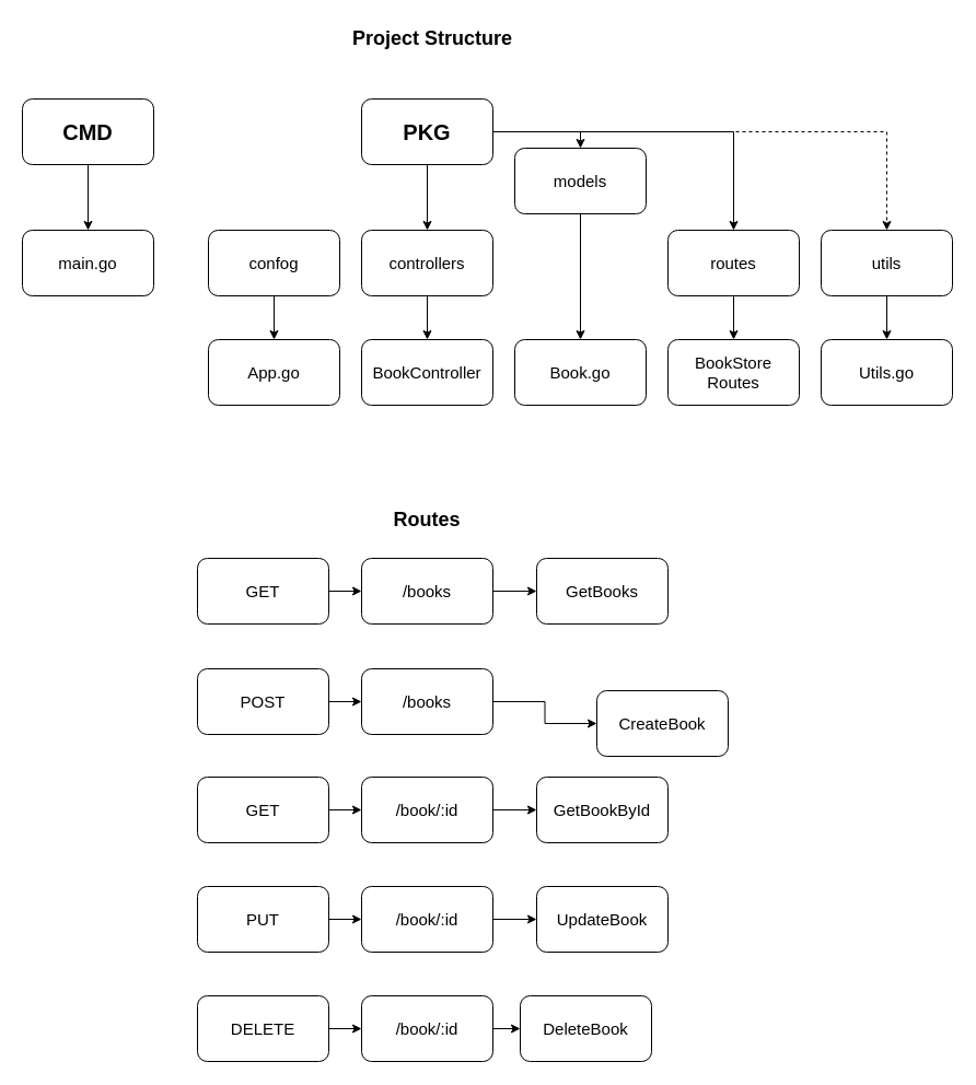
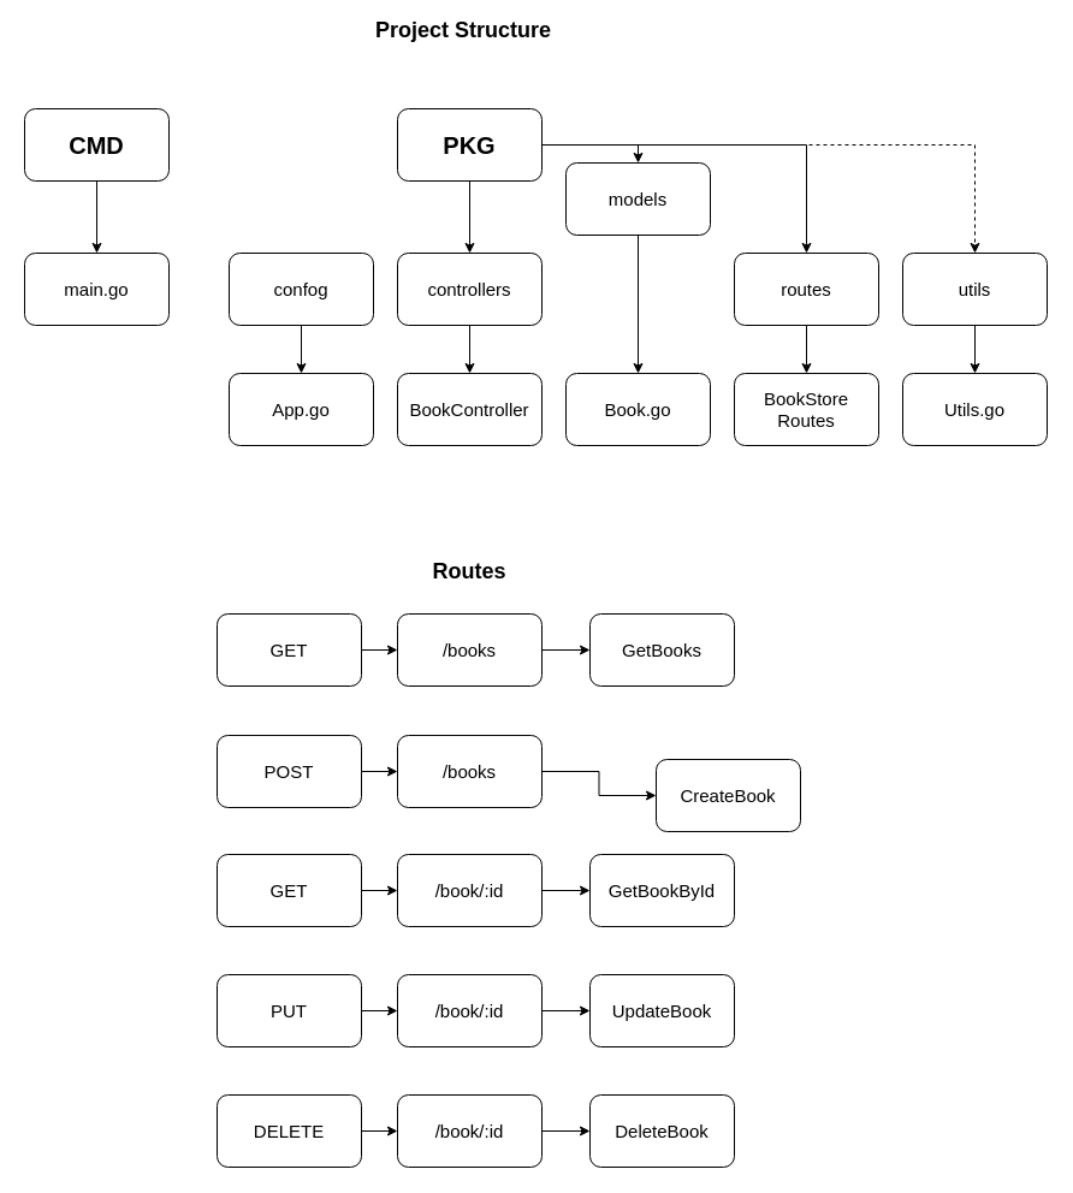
  <mxCell id="0" />
  <mxCell id="1" parent="0" />
  <mxCell id="2" style="edgeStyle=orthogonalEdgeStyle;rounded=0;orthogonalLoop=1;jettySize=auto;html=1;entryX=0.5;entryY=0;entryDx=0;entryDy=0;fontSize=15;" edge="1" parent="1" source="6" target="12"><mxGeometry relative="1" as="geometry" /></mxCell>
  <mxCell id="3" style="edgeStyle=orthogonalEdgeStyle;rounded=0;orthogonalLoop=1;jettySize=auto;html=1;entryX=0.5;entryY=0;entryDx=0;entryDy=0;fontSize=15;" edge="1" parent="1" source="6" target="16"><mxGeometry relative="1" as="geometry"><Array as="points"><mxPoint x="530" y="120" /></Array></mxGeometry></mxCell>
  <mxCell id="4" style="edgeStyle=orthogonalEdgeStyle;rounded=0;orthogonalLoop=1;jettySize=auto;html=1;entryX=0.5;entryY=0;entryDx=0;entryDy=0;fontSize=15;" edge="1" parent="1" source="6" target="18"><mxGeometry relative="1" as="geometry"><Array as="points"><mxPoint x="670" y="120" /></Array></mxGeometry></mxCell>
  <mxCell id="5" style="edgeStyle=orthogonalEdgeStyle;rounded=0;orthogonalLoop=1;jettySize=auto;html=1;fontSize=15;dashed=1;" edge="1" parent="1" source="6" target="20"><mxGeometry relative="1" as="geometry"><Array as="points"><mxPoint x="810" y="120" /></Array></mxGeometry></mxCell>
  <mxCell id="6" value="PKG" style="rounded=1;whiteSpace=wrap;html=1;fontStyle=1;fontSize=20;" vertex="1" parent="1"><mxGeometry x="330" y="90" width="120" height="60" as="geometry" /></mxCell>
- <mxCell id="7" value="Project Structure" style="text;html=1;strokeColor=none;fillColor=none;align=center;verticalAlign=middle;whiteSpace=wrap;rounded=0;fontStyle=1;labelBorderColor=none;fontSize=18;" vertex="1" parent="1"><mxGeometry x="312" y="20" width="166" height="30" as="geometry" /></mxCell>
+ <mxCell id="7" value="Project Structure" style="text;html=1;strokeColor=none;fillColor=none;align=center;verticalAlign=middle;whiteSpace=wrap;rounded=0;fontStyle=1;labelBorderColor=none;fontSize=18;" vertex="1" parent="1"><mxGeometry x="302" y="10" width="166" height="30" as="geometry" /></mxCell>
  <mxCell id="8" style="edgeStyle=orthogonalEdgeStyle;rounded=0;orthogonalLoop=1;jettySize=auto;html=1;fontSize=20;" edge="1" parent="1" source="9" target="10"><mxGeometry relative="1" as="geometry" /></mxCell>
  <mxCell id="9" value="CMD" style="rounded=1;whiteSpace=wrap;html=1;fontStyle=1;fontSize=20;" vertex="1" parent="1"><mxGeometry x="20" y="90" width="120" height="60" as="geometry" /></mxCell>
  <mxCell id="10" value="main.go" style="rounded=1;whiteSpace=wrap;html=1;labelBorderColor=none;fontSize=15;fillColor=none;" vertex="1" parent="1"><mxGeometry x="20" y="210" width="120" height="60" as="geometry" /></mxCell>
  <mxCell id="11" style="edgeStyle=orthogonalEdgeStyle;rounded=0;orthogonalLoop=1;jettySize=auto;html=1;entryX=0.5;entryY=0;entryDx=0;entryDy=0;fontSize=15;" edge="1" parent="1" source="12" target="22"><mxGeometry relative="1" as="geometry" /></mxCell>
  <mxCell id="12" value="controllers" style="rounded=1;whiteSpace=wrap;html=1;labelBorderColor=none;fontSize=15;fillColor=none;" vertex="1" parent="1"><mxGeometry x="330" y="210" width="120" height="60" as="geometry" /></mxCell>
  <mxCell id="13" style="edgeStyle=orthogonalEdgeStyle;rounded=0;orthogonalLoop=1;jettySize=auto;html=1;entryX=0.5;entryY=0;entryDx=0;entryDy=0;fontSize=15;" edge="1" parent="1" source="14" target="21"><mxGeometry relative="1" as="geometry" /></mxCell>
  <mxCell id="14" value="confog" style="rounded=1;whiteSpace=wrap;html=1;labelBorderColor=none;fontSize=15;fillColor=none;" vertex="1" parent="1"><mxGeometry x="190" y="210" width="120" height="60" as="geometry" /></mxCell>
  <mxCell id="15" style="edgeStyle=orthogonalEdgeStyle;rounded=0;orthogonalLoop=1;jettySize=auto;html=1;entryX=0.5;entryY=0;entryDx=0;entryDy=0;fontSize=15;" edge="1" parent="1" source="16" target="23"><mxGeometry relative="1" as="geometry" /></mxCell>
  <mxCell id="16" value="models" style="rounded=1;whiteSpace=wrap;html=1;labelBorderColor=none;fontSize=15;fillColor=none;" vertex="1" parent="1"><mxGeometry x="470" y="135" width="120" height="60" as="geometry" /></mxCell>
  <mxCell id="17" style="edgeStyle=orthogonalEdgeStyle;rounded=0;orthogonalLoop=1;jettySize=auto;html=1;entryX=0.5;entryY=0;entryDx=0;entryDy=0;fontSize=15;" edge="1" parent="1" source="18" target="24"><mxGeometry relative="1" as="geometry" /></mxCell>
  <mxCell id="18" value="routes" style="rounded=1;whiteSpace=wrap;html=1;labelBorderColor=none;fontSize=15;fillColor=none;" vertex="1" parent="1"><mxGeometry x="610" y="210" width="120" height="60" as="geometry" /></mxCell>
  <mxCell id="19" style="edgeStyle=orthogonalEdgeStyle;rounded=0;orthogonalLoop=1;jettySize=auto;html=1;entryX=0.5;entryY=0;entryDx=0;entryDy=0;fontSize=15;" edge="1" parent="1" source="20" target="25"><mxGeometry relative="1" as="geometry" /></mxCell>
  <mxCell id="20" value="utils" style="rounded=1;whiteSpace=wrap;html=1;labelBorderColor=none;fontSize=15;fillColor=none;" vertex="1" parent="1"><mxGeometry x="750" y="210" width="120" height="60" as="geometry" /></mxCell>
  <mxCell id="21" value="App.go" style="rounded=1;whiteSpace=wrap;html=1;labelBorderColor=none;fontSize=15;fillColor=none;" vertex="1" parent="1"><mxGeometry x="190" y="310" width="120" height="60" as="geometry" /></mxCell>
  <mxCell id="22" value="BookController" style="rounded=1;whiteSpace=wrap;html=1;labelBorderColor=none;fontSize=15;fillColor=none;" vertex="1" parent="1"><mxGeometry x="330" y="310" width="120" height="60" as="geometry" /></mxCell>
  <mxCell id="23" value="Book.go" style="rounded=1;whiteSpace=wrap;html=1;labelBorderColor=none;fontSize=15;fillColor=none;" vertex="1" parent="1"><mxGeometry x="470" y="310" width="120" height="60" as="geometry" /></mxCell>
  <mxCell id="24" value="BookStore&lt;br&gt;Routes" style="rounded=1;whiteSpace=wrap;html=1;labelBorderColor=none;fontSize=15;fillColor=none;" vertex="1" parent="1"><mxGeometry x="610" y="310" width="120" height="60" as="geometry" /></mxCell>
  <mxCell id="25" value="Utils.go" style="rounded=1;whiteSpace=wrap;html=1;labelBorderColor=none;fontSize=15;fillColor=none;" vertex="1" parent="1"><mxGeometry x="750" y="310" width="120" height="60" as="geometry" /></mxCell>
  <mxCell id="26" value="Routes" style="text;html=1;strokeColor=none;fillColor=none;align=center;verticalAlign=middle;whiteSpace=wrap;rounded=0;fontStyle=1;labelBorderColor=none;fontSize=18;" vertex="1" parent="1"><mxGeometry x="307" y="460" width="166" height="30" as="geometry" /></mxCell>
  <mxCell id="27" value="" style="edgeStyle=orthogonalEdgeStyle;rounded=0;orthogonalLoop=1;jettySize=auto;html=1;fontSize=15;" edge="1" parent="1" source="28" target="31"><mxGeometry relative="1" as="geometry" /></mxCell>
  <mxCell id="28" value="/books" style="rounded=1;whiteSpace=wrap;html=1;labelBorderColor=none;fontSize=15;fillColor=none;" vertex="1" parent="1"><mxGeometry x="330" y="510" width="120" height="60" as="geometry" /></mxCell>
  <mxCell id="29" value="" style="edgeStyle=orthogonalEdgeStyle;rounded=0;orthogonalLoop=1;jettySize=auto;html=1;fontSize=15;" edge="1" parent="1" source="30" target="28"><mxGeometry relative="1" as="geometry" /></mxCell>
  <mxCell id="30" value="GET" style="rounded=1;whiteSpace=wrap;html=1;labelBorderColor=none;fontSize=15;fillColor=none;" vertex="1" parent="1"><mxGeometry x="180" y="510" width="120" height="60" as="geometry" /></mxCell>
  <mxCell id="31" value="GetBooks" style="rounded=1;whiteSpace=wrap;html=1;labelBorderColor=none;fontSize=15;fillColor=none;" vertex="1" parent="1"><mxGeometry x="490" y="510" width="120" height="60" as="geometry" /></mxCell>
  <mxCell id="32" value="" style="edgeStyle=orthogonalEdgeStyle;rounded=0;orthogonalLoop=1;jettySize=auto;html=1;fontSize=15;" edge="1" parent="1" source="33" target="36"><mxGeometry relative="1" as="geometry" /></mxCell>
  <mxCell id="33" value="/books" style="rounded=1;whiteSpace=wrap;html=1;labelBorderColor=none;fontSize=15;fillColor=none;" vertex="1" parent="1"><mxGeometry x="330" y="611" width="120" height="60" as="geometry" /></mxCell>
  <mxCell id="34" value="" style="edgeStyle=orthogonalEdgeStyle;rounded=0;orthogonalLoop=1;jettySize=auto;html=1;fontSize=15;" edge="1" parent="1" source="35" target="33"><mxGeometry relative="1" as="geometry" /></mxCell>
  <mxCell id="35" value="POST" style="rounded=1;whiteSpace=wrap;html=1;labelBorderColor=none;fontSize=15;fillColor=none;" vertex="1" parent="1"><mxGeometry x="180" y="611" width="120" height="60" as="geometry" /></mxCell>
  <mxCell id="36" value="CreateBook" style="rounded=1;whiteSpace=wrap;html=1;labelBorderColor=none;fontSize=15;fillColor=none;" vertex="1" parent="1"><mxGeometry x="545" y="631" width="120" height="60" as="geometry" /></mxCell>
  <mxCell id="37" value="" style="edgeStyle=orthogonalEdgeStyle;rounded=0;orthogonalLoop=1;jettySize=auto;html=1;fontSize=15;" edge="1" parent="1" source="38" target="41"><mxGeometry relative="1" as="geometry" /></mxCell>
  <mxCell id="38" value="/book/:id" style="rounded=1;whiteSpace=wrap;html=1;labelBorderColor=none;fontSize=15;fillColor=none;" vertex="1" parent="1"><mxGeometry x="330" y="710" width="120" height="60" as="geometry" /></mxCell>
  <mxCell id="39" value="" style="edgeStyle=orthogonalEdgeStyle;rounded=0;orthogonalLoop=1;jettySize=auto;html=1;fontSize=15;" edge="1" parent="1" source="40" target="38"><mxGeometry relative="1" as="geometry" /></mxCell>
  <mxCell id="40" value="GET" style="rounded=1;whiteSpace=wrap;html=1;labelBorderColor=none;fontSize=15;fillColor=none;" vertex="1" parent="1"><mxGeometry x="180" y="710" width="120" height="60" as="geometry" /></mxCell>
  <mxCell id="41" value="GetBookById" style="rounded=1;whiteSpace=wrap;html=1;labelBorderColor=none;fontSize=15;fillColor=none;" vertex="1" parent="1"><mxGeometry x="490" y="710" width="120" height="60" as="geometry" /></mxCell>
  <mxCell id="42" value="" style="edgeStyle=orthogonalEdgeStyle;rounded=0;orthogonalLoop=1;jettySize=auto;html=1;fontSize=15;" edge="1" parent="1" source="43" target="46"><mxGeometry relative="1" as="geometry" /></mxCell>
  <mxCell id="43" value="/book/:id" style="rounded=1;whiteSpace=wrap;html=1;labelBorderColor=none;fontSize=15;fillColor=none;" vertex="1" parent="1"><mxGeometry x="330" y="810" width="120" height="60" as="geometry" /></mxCell>
  <mxCell id="44" value="" style="edgeStyle=orthogonalEdgeStyle;rounded=0;orthogonalLoop=1;jettySize=auto;html=1;fontSize=15;" edge="1" parent="1" source="45" target="43"><mxGeometry relative="1" as="geometry" /></mxCell>
  <mxCell id="45" value="PUT" style="rounded=1;whiteSpace=wrap;html=1;labelBorderColor=none;fontSize=15;fillColor=none;" vertex="1" parent="1"><mxGeometry x="180" y="810" width="120" height="60" as="geometry" /></mxCell>
  <mxCell id="46" value="UpdateBook" style="rounded=1;whiteSpace=wrap;html=1;labelBorderColor=none;fontSize=15;fillColor=none;" vertex="1" parent="1"><mxGeometry x="490" y="810" width="120" height="60" as="geometry" /></mxCell>
  <mxCell id="47" value="" style="edgeStyle=orthogonalEdgeStyle;rounded=0;orthogonalLoop=1;jettySize=auto;html=1;fontSize=15;" edge="1" parent="1" source="48" target="51"><mxGeometry relative="1" as="geometry" /></mxCell>
  <mxCell id="48" value="/book/:id" style="rounded=1;whiteSpace=wrap;html=1;labelBorderColor=none;fontSize=15;fillColor=none;" vertex="1" parent="1"><mxGeometry x="330" y="910" width="120" height="60" as="geometry" /></mxCell>
  <mxCell id="49" value="" style="edgeStyle=orthogonalEdgeStyle;rounded=0;orthogonalLoop=1;jettySize=auto;html=1;fontSize=15;" edge="1" parent="1" source="50" target="48"><mxGeometry relative="1" as="geometry" /></mxCell>
  <mxCell id="50" value="DELETE" style="rounded=1;whiteSpace=wrap;html=1;labelBorderColor=none;fontSize=15;fillColor=none;" vertex="1" parent="1"><mxGeometry x="180" y="910" width="120" height="60" as="geometry" /></mxCell>
- <mxCell id="51" value="DeleteBook" style="rounded=1;whiteSpace=wrap;html=1;labelBorderColor=none;fontSize=15;fillColor=none;" vertex="1" parent="1"><mxGeometry x="475" y="910" width="120" height="60" as="geometry" /></mxCell>
+ <mxCell id="51" value="DeleteBook" style="rounded=1;whiteSpace=wrap;html=1;labelBorderColor=none;fontSize=15;fillColor=none;" vertex="1" parent="1"><mxGeometry x="490" y="910" width="120" height="60" as="geometry" /></mxCell>
